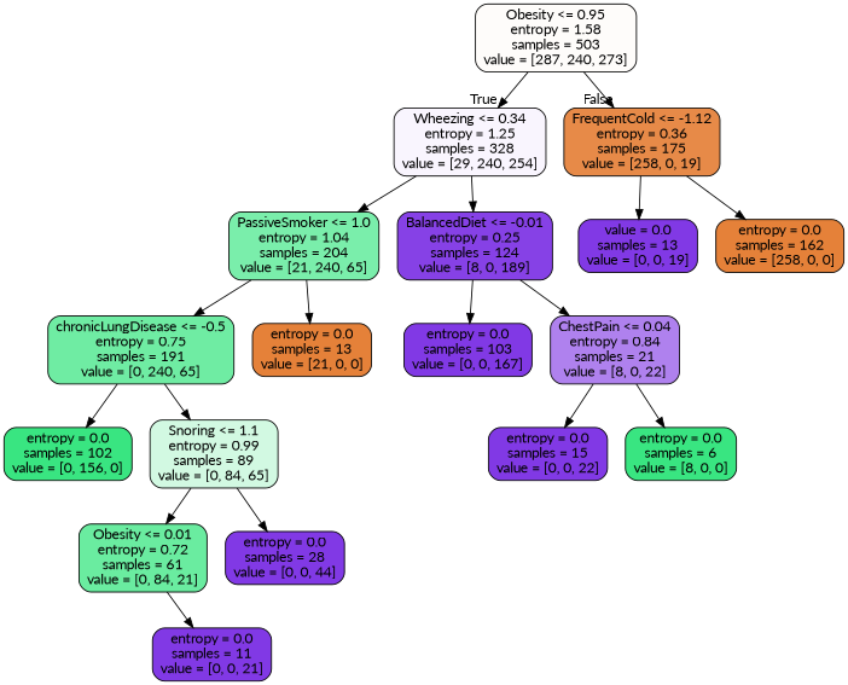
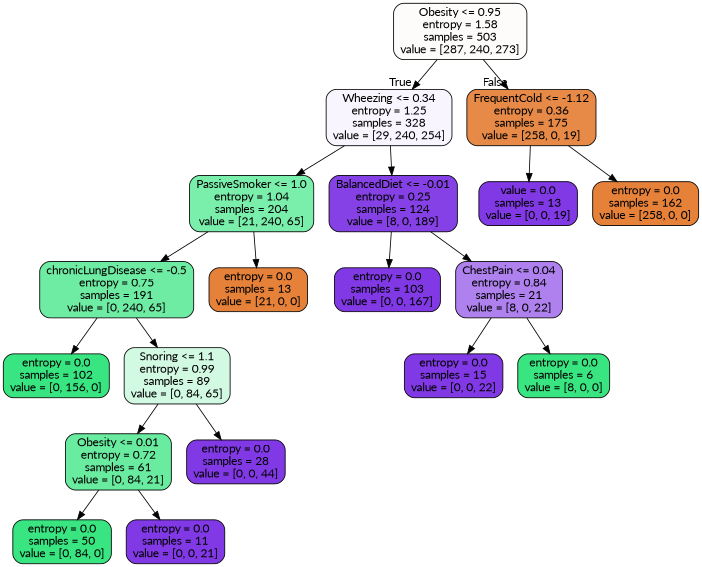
  digraph {
    fontname=Lato
    node [color=black fillcolor="#8139e5" fontname=Lato shape=box style="filled, rounded"]
    edge [fontname=Lato]
    n1 [fillcolor="#fefcfa" label="Obesity <= 0.95\nentropy = 1.58\nsamples = 503\nvalue = [287, 240, 273]"]
    n2 [fillcolor="#f9f5fe" label="Wheezing <= 0.34\nentropy = 1.25\nsamples = 328\nvalue = [29, 240, 254]"]
    n3 [fillcolor="#e78a48" label="FrequentCold <= -1.12\nentropy = 0.36\nsamples = 175\nvalue = [258, 0, 19]"]
    n4 [fillcolor="#7aeeab" label="PassiveSmoker <= 1.0\nentropy = 1.04\nsamples = 204\nvalue = [21, 240, 65]"]
    n5 [fillcolor="#8641e6" label="BalancedDiet <= -0.01\nentropy = 0.25\nsamples = 124\nvalue = [8, 0, 189]"]
    n6 [label="value = 0.0\nsamples = 13\nvalue = [0, 0, 19]"]
    n7 [fillcolor="#e58139" label="entropy = 0.0\nsamples = 162\nvalue = [258, 0, 0]"]
    n8 [fillcolor="#6feca3" label="chronicLungDisease <= -0.5\nentropy = 0.75\nsamples = 191\nvalue = [0, 240, 65]"]
    n9 [fillcolor="#e58139" label="entropy = 0.0\nsamples = 13\nvalue = [21, 0, 0]"]
    n10 [label="entropy = 0.0\nsamples = 103\nvalue = [0, 0, 167]"]
    n11 [fillcolor="#af81ee" label="ChestPain <= 0.04\nentropy = 0.84\nsamples = 21\nvalue = [8, 0, 22]"]
    n12 [fillcolor="#39e581" label="entropy = 0.0\nsamples = 102\nvalue = [0, 156, 0]"]
    n13 [fillcolor="#d2f9e2" label="Snoring <= 1.1\nentropy = 0.99\nsamples = 89\nvalue = [0, 84, 65]"]
    n14 [fillcolor="#6aeca0" label="Obesity <= 0.01\nentropy = 0.72\nsamples = 61\nvalue = [0, 84, 21]"]
    n15 [label="entropy = 0.0\nsamples = 28\nvalue = [0, 0, 44]"]
+   n16 [fillcolor="#39e581" label="entropy = 0.0\nsamples = 50\nvalue = [0, 84, 0]"]
    n17 [label="entropy = 0.0\nsamples = 11\nvalue = [0, 0, 21]"]
    n18 [label="entropy = 0.0\nsamples = 15\nvalue = [0, 0, 22]"]
    n19 [fillcolor="#39e581" label="entropy = 0.0\nsamples = 6\nvalue = [8, 0, 0]"]
    n1 -> n2 [headlabel=True labelangle=45 labeldistance=2.5]
    n1 -> n3 [headlabel=False labelangle=-45 labeldistance=2.5]
    n2 -> n4
    n2 -> n5
    n3 -> n6
    n3 -> n7
    n4 -> n8
    n4 -> n9
    n5 -> n10
    n5 -> n11
    n8 -> n12
    n8 -> n13
    n11 -> n18
    n11 -> n19
    n13 -> n14
    n13 -> n15
+   n14 -> n16
    n14 -> n17
  }
